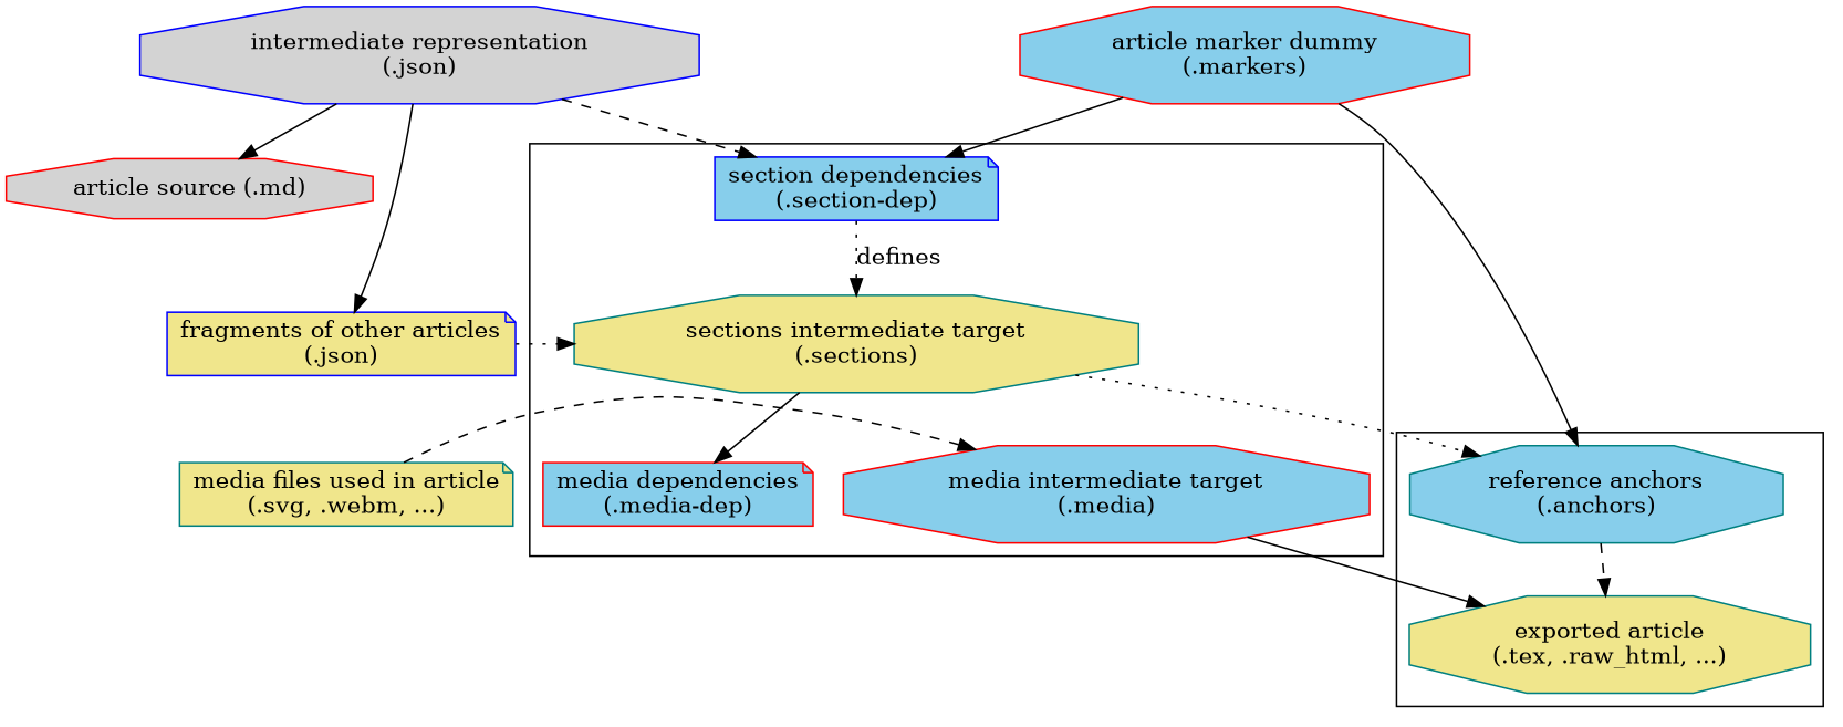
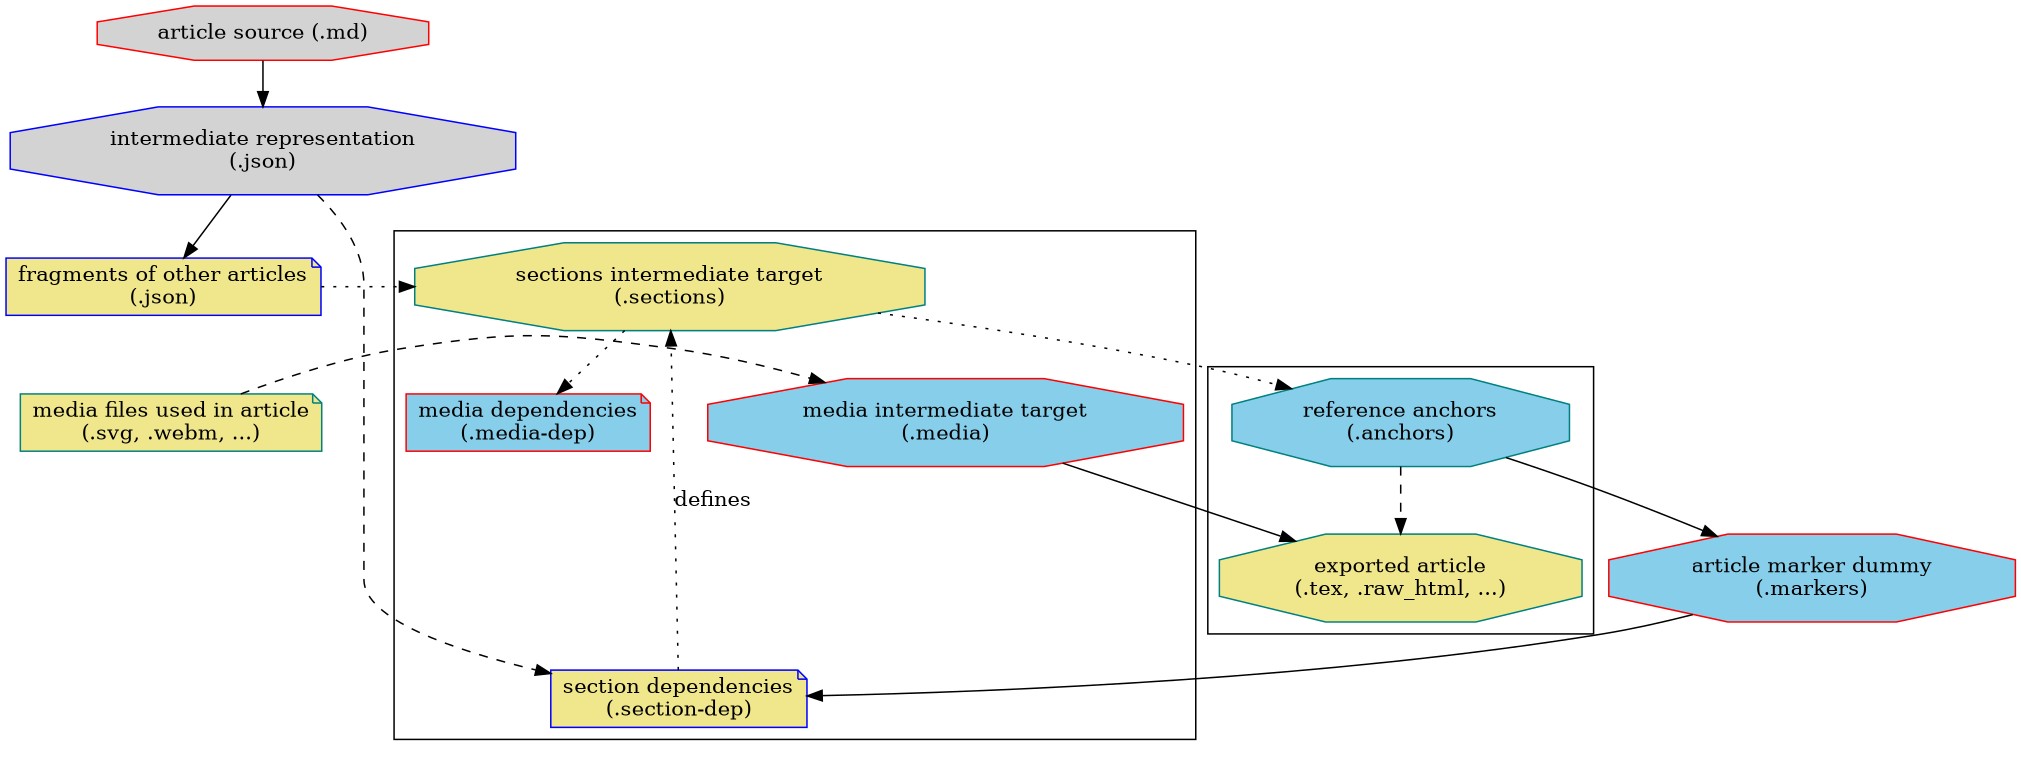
  digraph {
    compound=true
    newrank=true
    ranksep=.4
    node [color=teal fillcolor=skyblue shape=octagon style=filled]
    edge [style=solid]
    n1 [fillcolor=khaki label="media files used in article\n(.svg, .webm, ...)" shape=note]
    n2 [color=red label="media intermediate target\n(.media)"]
    n3 [color=blue fillcolor=khaki label="fragments of other articles\n(.json)" shape=note]
    n4 [fillcolor=khaki label="sections intermediate target\n(.sections)"]
    n5 [color=red label="media dependencies\n(.media-dep)" shape=note]
-   n6 [color=blue label="section dependencies\n(.section-dep)" shape=note]
+   n6 [color=blue fillcolor=khaki label="section dependencies\n(.section-dep)" shape=note]
    n7 [fillcolor=khaki label="exported article\n(.tex, .raw_html, ...)"]
    n8 [label="reference anchors\n(.anchors)"]
    n9 [color=red fillcolor=lightgrey label="article source (.md)"]
    n10 [color=blue fillcolor=lightgrey label="intermediate representation\n(.json)"]
    n11 [color=red label="article marker dummy\n(.markers)"]
    subgraph sub_1 {
      rank=same
      n1
      n2
    }
    subgraph sub_2 {
      rank=same
      n3
      n4
    }
    subgraph cluster_3 {
      n2
      n4
      n5
      n6
    }
    subgraph cluster_4 {
      n7
      n8
    }
    n1 -> n2 [style=dashed]
    n2 -> n7
    n3 -> n4 [style=dotted]
-   n4 -> n5
+   n4 -> n5 [style=dotted]
    n4 -> n8 [style=dotted]
    n6 -> n4 [label=defines style=dotted]
    n8 -> n7 [style=dashed]
-   n10 -> n9
+   n9 -> n10
    n10 -> n3
    n10 -> n6 [style=dashed]
    n11 -> n6
-   n11 -> n8
+   n8 -> n11
  }
